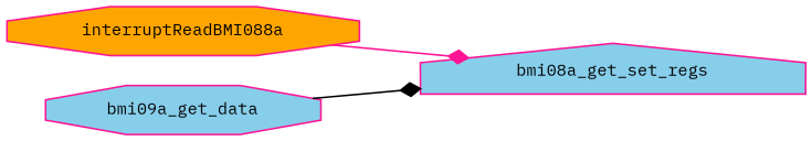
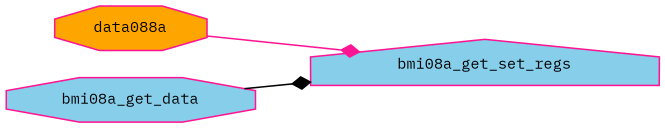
  digraph {
    fontname="IBM Plex Mono"
    rankdir=LR
    node [color=deeppink fillcolor=skyblue fontname="IBM Plex Mono" fontsize=10 shape=octagon style=filled]
    edge [arrowhead=diamond fontname="IBM Plex Mono" fontsize=10 labelfontname=Helvetica labelfontsize=10 style=solid]
-   n1 [fillcolor=orange fontcolor=black height=0.2 label=interruptReadBMI088a width=0.4]
+   n1 [fillcolor=orange fontcolor=black height=0.2 label=data088a width=0.4]
    n2 [height=0.2 label=bmi08a_get_set_regs shape=house width=0.4]
-   n3 [height=0.2 label=bmi09a_get_data width=0.4]
+   n3 [height=0.2 label=bmi08a_get_data width=0.4]
    n1 -> n2 [color=deeppink]
    n3 -> n2 [color=black]
  }
